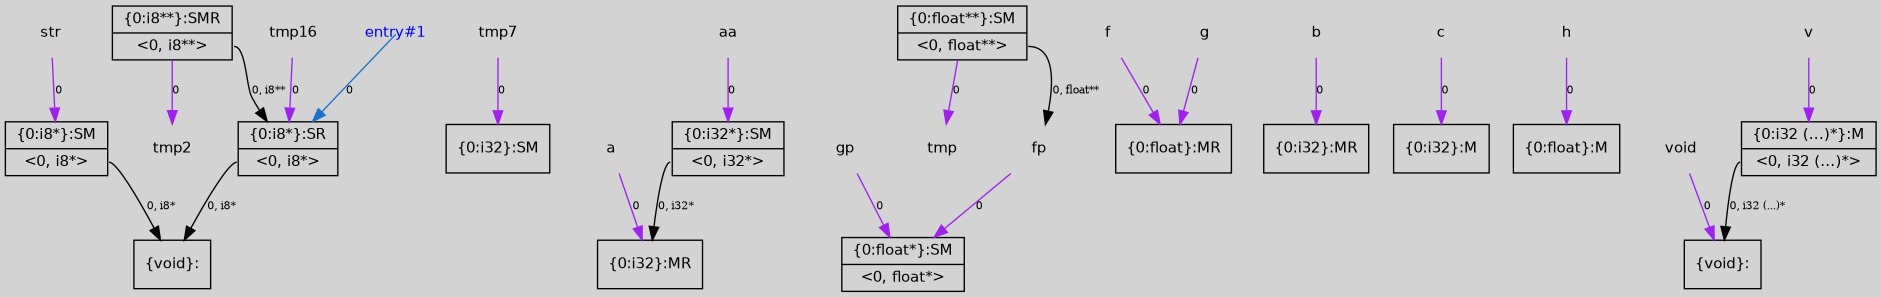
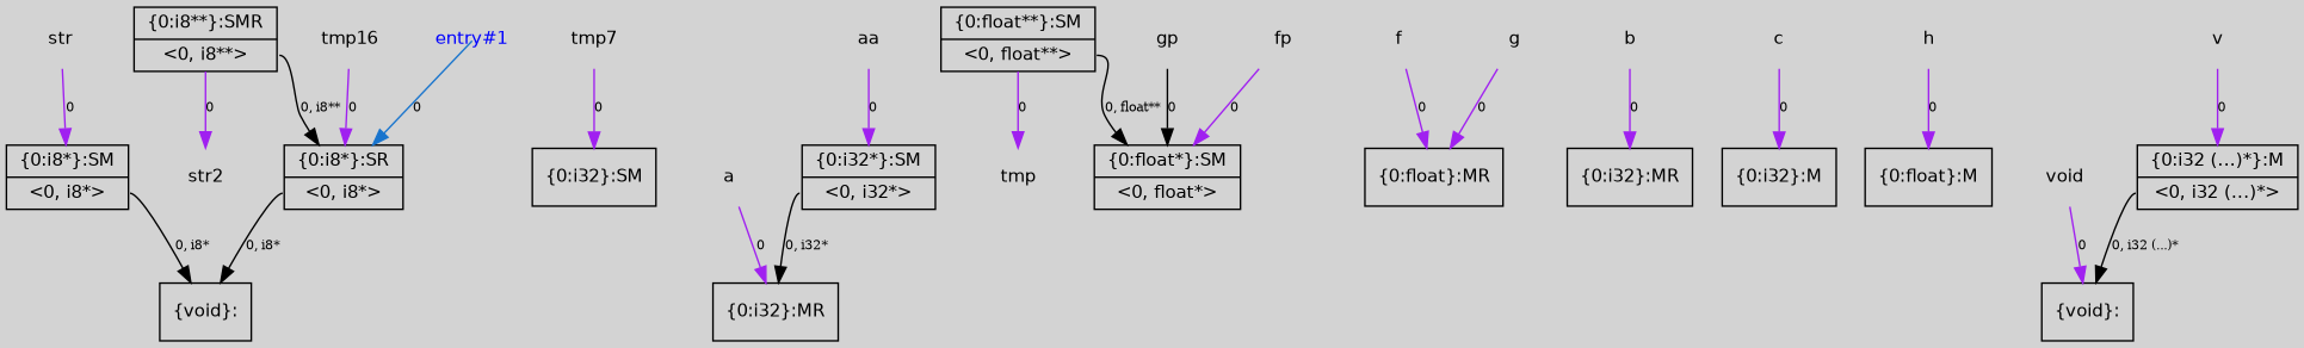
  digraph {
    bgcolor=lightgray
    fontname=Helvetica
    node [fontname=Helvetica fontsize=11 shape=plaintext]
    edge [arrowtail=tee fontsize=8 color=purple]
    n1 [label="{\{0:i8*\}:SR|{<s0>\<0, i8*\>}}" shape=record]
    n2 [label="{\{void\}:}" shape=record]
    n3 [label="{\{0:i32\}:SM}" shape=record]
    n4 [label="{\{0:i8**\}:SMR|{<s0>\<0, i8**\>}}" shape=record]
-   n5 [label=tmp2]
+   n5 [label=str2]
    n6 [label="{\{0:i32*\}:SM|{<s0>\<0, i32*\>}}" shape=record]
    n7 [label="{\{0:i32\}:MR}" shape=record]
    n8 [label="{\{0:float*\}:SM|{<s0>\<0, float*\>}}" shape=record]
    n9 [label="{\{0:float\}:MR}" shape=record]
    n10 [label="{\{0:float**\}:SM|{<s0>\<0, float**\>}}" shape=record]
    n11 [label=tmp]
    n12 [label="{\{0:i8*\}:SM|{<s0>\<0, i8*\>}}" shape=record]
    n13 [label="{\{0:i32\}:MR}" shape=record]
    n14 [label="{\{0:i32\}:M}" shape=record]
    n15 [label="{\{0:float\}:M}" shape=record]
    n16 [label="{\{0:i32 (...)*\}:M|{<s0>\<0, i32 (...)*\>}}" shape=record]
    n17 [label="{\{void\}:}" shape=record]
    n18 [label=f]
    n19 [label=v]
    n20 [label=tmp7]
    n21 [label=a]
    n22 [label=b]
    n23 [label=void]
    n24 [label=g]
    n25 [label=aa]
    n26 [label=tmp16]
    n27 [label=c]
    n28 [label=h]
    n29 [label=gp]
    n30 [label=fp]
    n31 [label=str]
    n32 [fontcolor=blue label="entry#1"]
    n1 -> n2 [label="0, i8*" tailport=s0 color=""]
    n4 -> n1 [label="0, i8**" tailport=s0 color=""]
    n4 -> n5 [label=0]
    n6 -> n7 [label="0, i32*" tailport=s0 color=""]
-   n10 -> n30 [label="0, float**" tailport=s0 color=""]
+   n10 -> n8 [label="0, float**" tailport=s0 color=""]
    n10 -> n11 [label=0]
    n12 -> n2 [label="0, i8*" tailport=s0 color=""]
    n16 -> n17 [label="0, i32 (...)*" tailport=s0 color=""]
    n18 -> n9 [label=0]
    n19 -> n16 [label=0]
    n20 -> n3 [label=0]
    n21 -> n7 [label=0]
    n22 -> n13 [label=0]
    n23 -> n17 [label=0]
    n24 -> n9 [label=0]
    n25 -> n6 [label=0]
    n26 -> n1 [label=0]
    n27 -> n14 [label=0]
    n28 -> n15 [label=0]
-   n29 -> n8 [label=0]
+   n29 -> n8 [color=black label=0]
    n30 -> n8 [label=0]
    n31 -> n12 [label=0]
    n32 -> n1 [color=dodgerblue3 label=0 tailclip=false arrowtail=""]
  }
